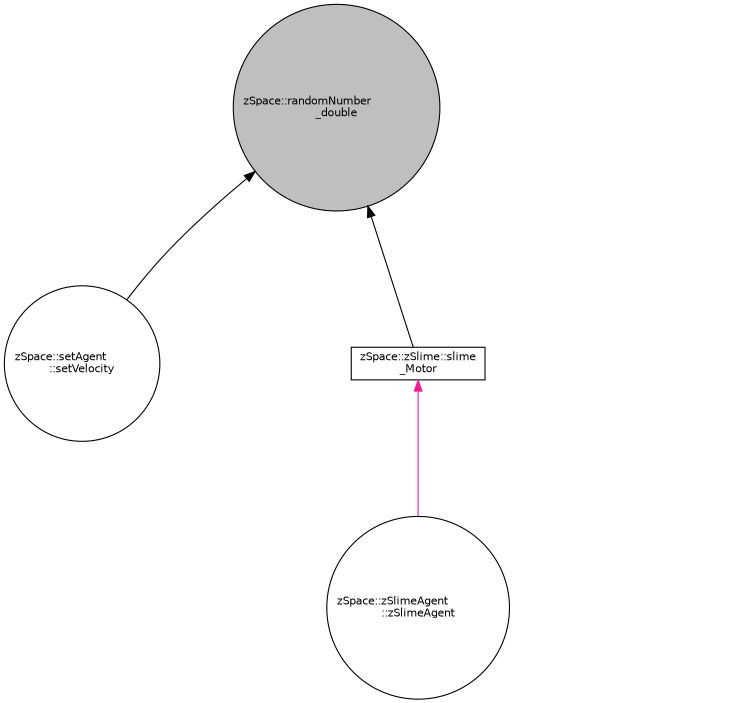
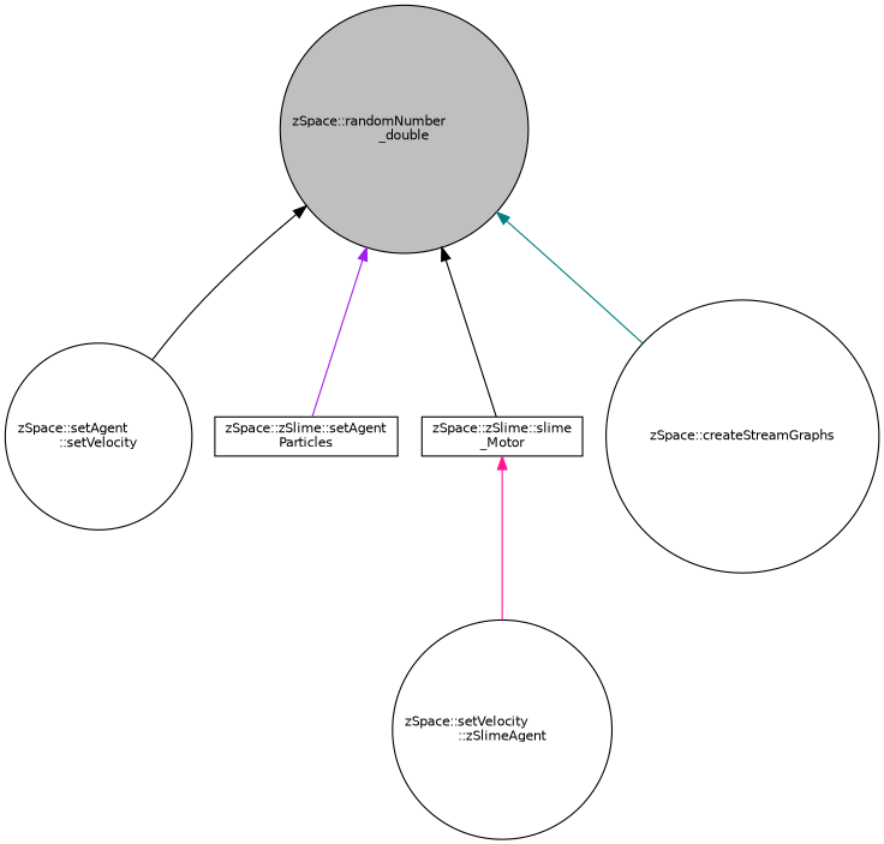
  digraph {
    rankdir=TB
    node [color=black fillcolor=white fontname=Helvetica fontsize=10 shape=circle style=filled]
    edge [color=black dir=back fontname=Helvetica fontsize=10 labelfontname=Helvetica labelfontsize=10 style=solid]
    n1 [fillcolor=grey75 fontcolor=black height=0.2 label="zSpace::randomNumber\l_double" width=0.4]
    n2 [height=0.2 label="zSpace::setAgent\l::setVelocity" width=0.4]
+   n3 [height=0.2 label="zSpace::zSlime::setAgent\lParticles" shape=box width=0.4]
    n4 [height=0.2 label="zSpace::zSlime::slime\l_Motor" shape=box width=0.4]
-   n6 [height=0.2 label="zSpace::zSlimeAgent\l::zSlimeAgent" width=0.4]
+   n5 [height=0.2 label="zSpace::createStreamGraphs" width=0.4]
+   n6 [height=0.2 label="zSpace::setVelocity\l::zSlimeAgent" width=0.4]
    n1 -> n2
+   n1 -> n3 [color=purple]
    n1 -> n4
+   n1 -> n5 [color=teal]
    n4 -> n6 [color=deeppink]
  }
